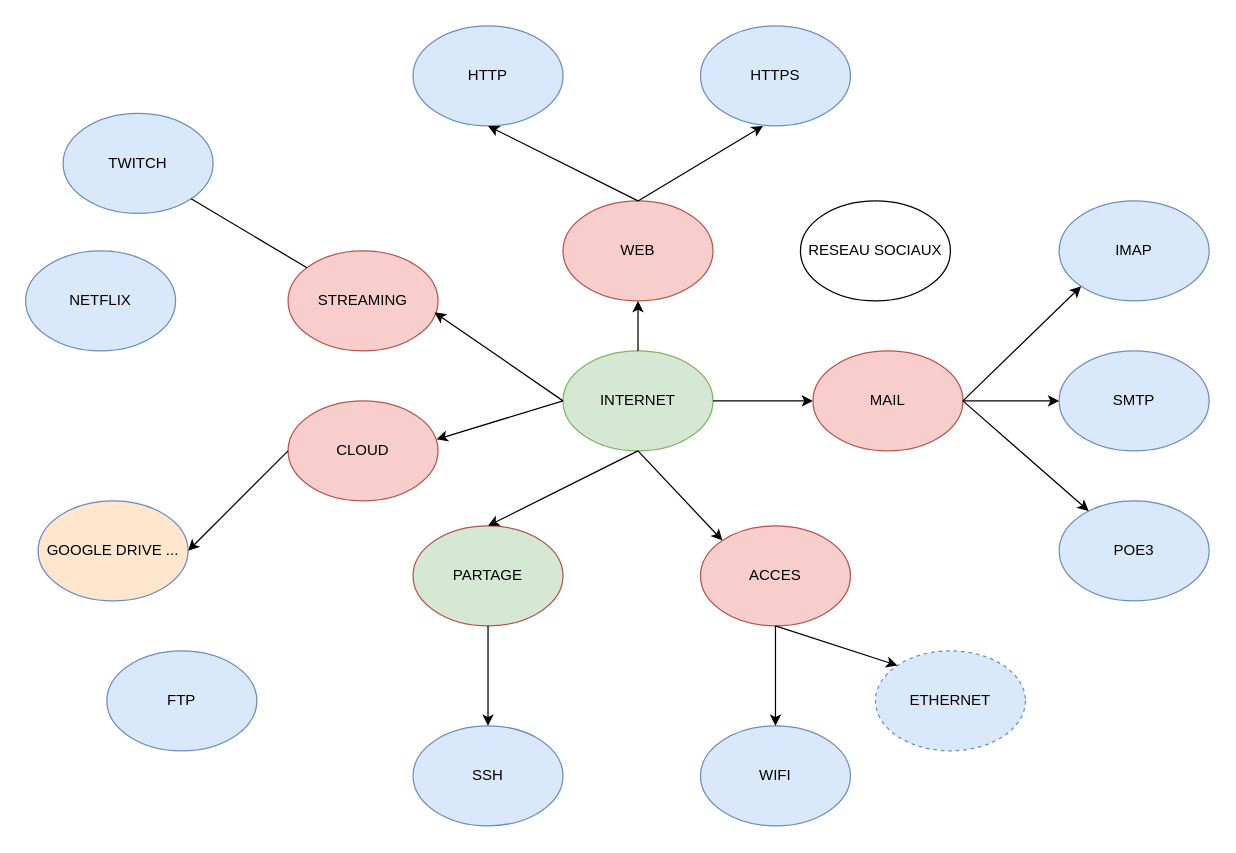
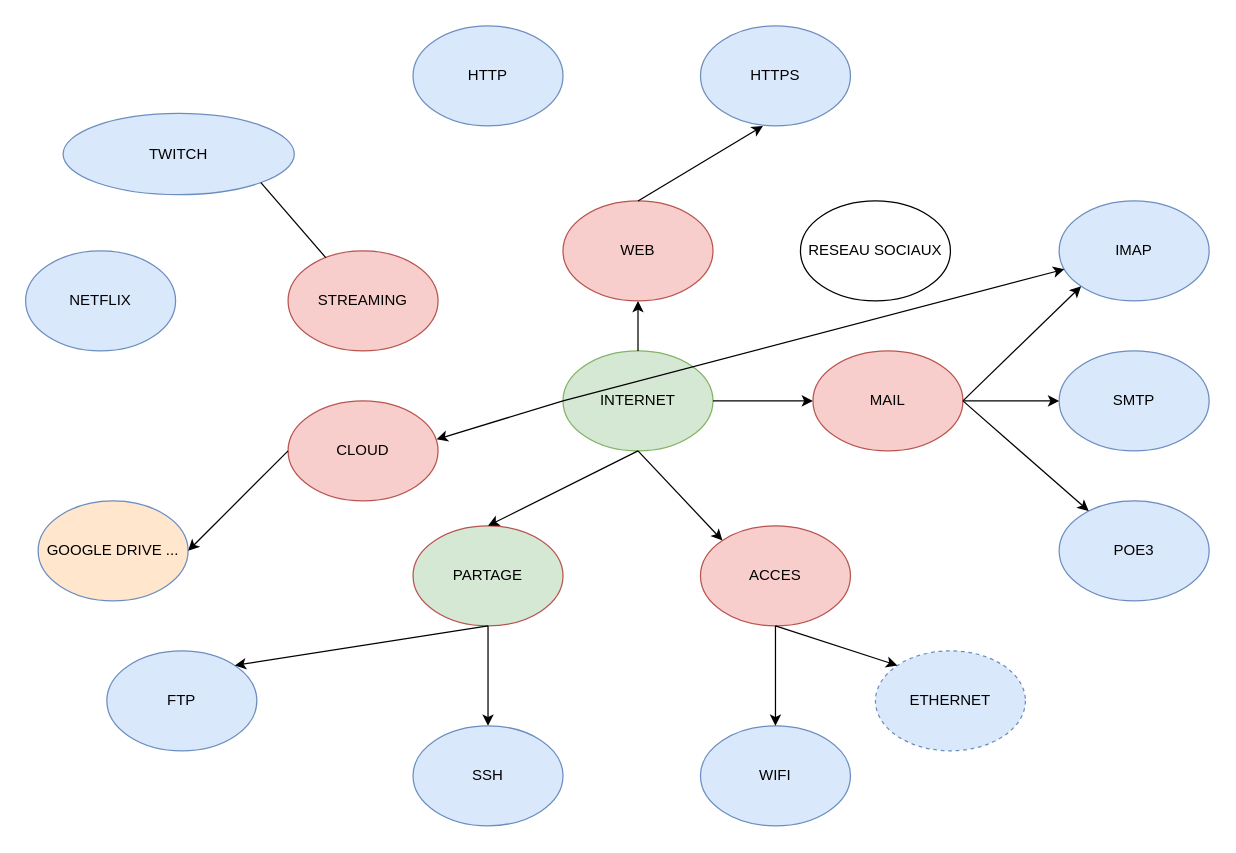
  <mxCell id="0" />
  <mxCell id="1" parent="0" />
  <mxCell id="2" value="INTERNET" style="ellipse;whiteSpace=wrap;html=1;fillColor=#d5e8d4;strokeColor=#82b366;" vertex="1" parent="1"><mxGeometry x="450" y="280" width="120" height="80" as="geometry" /></mxCell>
  <mxCell id="3" value="" style="endArrow=classic;html=1;rounded=0;exitX=1;exitY=0.5;exitDx=0;exitDy=0;" edge="1" parent="1" source="2"><mxGeometry width="50" height="50" relative="1" as="geometry"><mxPoint x="530" y="360" as="sourcePoint" /><mxPoint x="650" y="320" as="targetPoint" /></mxGeometry></mxCell>
  <mxCell id="4" value="" style="endArrow=classic;html=1;rounded=0;entryX=0.5;entryY=1;entryDx=0;entryDy=0;exitX=0.5;exitY=0;exitDx=0;exitDy=0;" edge="1" parent="1" source="2"><mxGeometry width="50" height="50" relative="1" as="geometry"><mxPoint x="530" y="350" as="sourcePoint" /><mxPoint x="510" y="240" as="targetPoint" /></mxGeometry></mxCell>
  <mxCell id="5" value="MAIL" style="ellipse;whiteSpace=wrap;html=1;fillColor=#f8cecc;strokeColor=#b85450;" vertex="1" parent="1"><mxGeometry x="650" y="280" width="120" height="80" as="geometry" /></mxCell>
  <mxCell id="6" value="IMAP" style="ellipse;whiteSpace=wrap;html=1;fillColor=#dae8fc;strokeColor=#6c8ebf;" vertex="1" parent="1"><mxGeometry x="847" y="160" width="120" height="80" as="geometry" /></mxCell>
  <mxCell id="7" value="HTTP" style="ellipse;whiteSpace=wrap;html=1;fillColor=#dae8fc;strokeColor=#6c8ebf;" vertex="1" parent="1"><mxGeometry x="330" y="20" width="120" height="80" as="geometry" /></mxCell>
  <mxCell id="8" value="SMTP" style="ellipse;whiteSpace=wrap;html=1;fillColor=#dae8fc;strokeColor=#6c8ebf;" vertex="1" parent="1"><mxGeometry x="847" y="280" width="120" height="80" as="geometry" /></mxCell>
  <mxCell id="9" value="WEB" style="ellipse;whiteSpace=wrap;html=1;fillColor=#f8cecc;strokeColor=#b85450;" vertex="1" parent="1"><mxGeometry x="450" y="160" width="120" height="80" as="geometry" /></mxCell>
  <mxCell id="10" value="POE3" style="ellipse;whiteSpace=wrap;html=1;fillColor=#dae8fc;strokeColor=#6c8ebf;" vertex="1" parent="1"><mxGeometry x="847" y="400" width="120" height="80" as="geometry" /></mxCell>
  <mxCell id="11" value="" style="endArrow=classic;html=1;rounded=0;" edge="1" parent="1" target="10"><mxGeometry width="50" height="50" relative="1" as="geometry"><mxPoint x="770" y="320" as="sourcePoint" /><mxPoint x="580" y="300" as="targetPoint" /></mxGeometry></mxCell>
  <mxCell id="12" value="" style="endArrow=classic;html=1;rounded=0;entryX=0;entryY=0.5;entryDx=0;entryDy=0;" edge="1" parent="1" target="8"><mxGeometry width="50" height="50" relative="1" as="geometry"><mxPoint x="770" y="320" as="sourcePoint" /><mxPoint x="580" y="300" as="targetPoint" /></mxGeometry></mxCell>
  <mxCell id="13" value="" style="endArrow=classic;html=1;rounded=0;entryX=0;entryY=1;entryDx=0;entryDy=0;exitX=1;exitY=0.5;exitDx=0;exitDy=0;" edge="1" parent="1" source="5" target="6"><mxGeometry width="50" height="50" relative="1" as="geometry"><mxPoint x="530" y="350" as="sourcePoint" /><mxPoint x="580" y="300" as="targetPoint" /></mxGeometry></mxCell>
  <mxCell id="14" value="HTTPS" style="ellipse;whiteSpace=wrap;html=1;fillColor=#dae8fc;strokeColor=#6c8ebf;" vertex="1" parent="1"><mxGeometry x="560" y="20" width="120" height="80" as="geometry" /></mxCell>
- <mxCell id="15" value="" style="endArrow=classic;html=1;rounded=0;entryX=0.5;entryY=1;entryDx=0;entryDy=0;exitX=0.5;exitY=0;exitDx=0;exitDy=0;" edge="1" parent="1" source="9" target="7"><mxGeometry width="50" height="50" relative="1" as="geometry"><mxPoint x="370" y="170" as="sourcePoint" /><mxPoint x="420" y="120" as="targetPoint" /></mxGeometry></mxCell>
  <mxCell id="16" value="" style="endArrow=classic;html=1;rounded=0;exitX=0.5;exitY=0;exitDx=0;exitDy=0;" edge="1" parent="1" source="9"><mxGeometry width="50" height="50" relative="1" as="geometry"><mxPoint x="560" y="150" as="sourcePoint" /><mxPoint x="610" y="100" as="targetPoint" /></mxGeometry></mxCell>
  <mxCell id="17" value="PARTAGE" style="ellipse;whiteSpace=wrap;html=1;fillColor=#d5e8d4;strokeColor=#b85450;" vertex="1" parent="1"><mxGeometry x="330" y="420" width="120" height="80" as="geometry" /></mxCell>
  <mxCell id="18" value="FTP" style="ellipse;whiteSpace=wrap;html=1;fillColor=#dae8fc;strokeColor=#6c8ebf;" vertex="1" parent="1"><mxGeometry x="85" y="520" width="120" height="80" as="geometry" /></mxCell>
+ <mxCell id="19" value="" style="endArrow=classic;html=1;rounded=0;entryX=1;entryY=0;entryDx=0;entryDy=0;exitX=0.5;exitY=1;exitDx=0;exitDy=0;" edge="1" parent="1" source="17" target="18"><mxGeometry width="50" height="50" relative="1" as="geometry"><mxPoint x="348" y="489" as="sourcePoint" /><mxPoint x="400" y="490" as="targetPoint" /></mxGeometry></mxCell>
  <mxCell id="20" value="" style="endArrow=classic;html=1;rounded=0;entryX=0.5;entryY=0;entryDx=0;entryDy=0;exitX=0.5;exitY=1;exitDx=0;exitDy=0;" edge="1" parent="1" source="2" target="17"><mxGeometry width="50" height="50" relative="1" as="geometry"><mxPoint x="410" y="410" as="sourcePoint" /><mxPoint x="460" y="360" as="targetPoint" /></mxGeometry></mxCell>
  <mxCell id="21" value="STREAMING" style="ellipse;whiteSpace=wrap;html=1;fillColor=#f8cecc;strokeColor=#b85450;" vertex="1" parent="1"><mxGeometry x="230" y="200" width="120" height="80" as="geometry" /></mxCell>
  <mxCell id="22" value="CLOUD" style="ellipse;whiteSpace=wrap;html=1;fillColor=#f8cecc;strokeColor=#b85450;" vertex="1" parent="1"><mxGeometry x="230" y="320" width="120" height="80" as="geometry" /></mxCell>
- <mxCell id="23" value="" style="endArrow=classic;html=1;rounded=0;entryX=0.977;entryY=0.615;entryDx=0;entryDy=0;entryPerimeter=0;exitX=0;exitY=0.5;exitDx=0;exitDy=0;" edge="1" parent="1" source="2" target="21"><mxGeometry width="50" height="50" relative="1" as="geometry"><mxPoint x="530" y="440" as="sourcePoint" /><mxPoint x="580" y="390" as="targetPoint" /></mxGeometry></mxCell>
+ <mxCell id="23" value="" style="endArrow=classic;html=1;rounded=0;exitX=0;exitY=0.5;exitDx=0;exitDy=0;" edge="1" parent="1" source="2" target="6"><mxGeometry width="50" height="50" relative="1" as="geometry"><mxPoint x="530" y="440" as="sourcePoint" /><mxPoint x="580" y="390" as="targetPoint" /></mxGeometry></mxCell>
  <mxCell id="24" value="" style="endArrow=classic;html=1;rounded=0;entryX=0.99;entryY=0.385;entryDx=0;entryDy=0;entryPerimeter=0;exitX=0;exitY=0.5;exitDx=0;exitDy=0;" edge="1" parent="1" source="2" target="22"><mxGeometry width="50" height="50" relative="1" as="geometry"><mxPoint x="530" y="440" as="sourcePoint" /><mxPoint x="580" y="390" as="targetPoint" /></mxGeometry></mxCell>
- <mxCell id="25" value="TWITCH" style="ellipse;whiteSpace=wrap;html=1;fillColor=#dae8fc;strokeColor=#6c8ebf;" vertex="1" parent="1"><mxGeometry x="50" y="90" width="120" height="80" as="geometry" /></mxCell>
+ <mxCell id="25" value="TWITCH" style="ellipse;whiteSpace=wrap;html=1;fillColor=#dae8fc;strokeColor=#6c8ebf;" vertex="1" parent="1"><mxGeometry x="50" y="90" width="185" height="65" as="geometry" /></mxCell>
  <mxCell id="26" value="NETFLIX" style="ellipse;whiteSpace=wrap;html=1;fillColor=#dae8fc;strokeColor=#6c8ebf;" vertex="1" parent="1"><mxGeometry x="20" y="200" width="120" height="80" as="geometry" /></mxCell>
  <mxCell id="27" value="" style="endArrow=none;html=1;rounded=0;entryX=1;entryY=1;entryDx=0;entryDy=0;" edge="1" parent="1" source="21" target="25"><mxGeometry width="50" height="50" relative="1" as="geometry"><mxPoint x="370" y="570" as="sourcePoint" /><mxPoint x="420" y="520" as="targetPoint" /></mxGeometry></mxCell>
  <mxCell id="28" value="GOOGLE DRIVE ..." style="ellipse;whiteSpace=wrap;html=1;fillColor=#ffe6cc;strokeColor=#6c8ebf;" vertex="1" parent="1"><mxGeometry x="30" y="400" width="120" height="80" as="geometry" /></mxCell>
  <mxCell id="29" value="" style="endArrow=classic;html=1;rounded=0;entryX=1;entryY=0.5;entryDx=0;entryDy=0;exitX=0;exitY=0.5;exitDx=0;exitDy=0;" edge="1" parent="1" source="22" target="28"><mxGeometry width="50" height="50" relative="1" as="geometry"><mxPoint x="370" y="570" as="sourcePoint" /><mxPoint x="420" y="520" as="targetPoint" /></mxGeometry></mxCell>
  <mxCell id="30" value="ACCES" style="ellipse;whiteSpace=wrap;html=1;fillColor=#f8cecc;strokeColor=#b85450;" vertex="1" parent="1"><mxGeometry x="560" y="420" width="120" height="80" as="geometry" /></mxCell>
  <mxCell id="31" value="WIFI" style="ellipse;whiteSpace=wrap;html=1;fillColor=#dae8fc;strokeColor=#6c8ebf;" vertex="1" parent="1"><mxGeometry x="560" y="580" width="120" height="80" as="geometry" /></mxCell>
  <mxCell id="32" value="ETHERNET" style="ellipse;whiteSpace=wrap;html=1;fillColor=#dae8fc;strokeColor=#6c8ebf;dashed=1;" vertex="1" parent="1"><mxGeometry x="700" y="520" width="120" height="80" as="geometry" /></mxCell>
  <mxCell id="33" value="" style="endArrow=classic;html=1;rounded=0;entryX=0;entryY=0;entryDx=0;entryDy=0;exitX=0.5;exitY=1;exitDx=0;exitDy=0;" edge="1" parent="1" source="2" target="30"><mxGeometry width="50" height="50" relative="1" as="geometry"><mxPoint x="370" y="570" as="sourcePoint" /><mxPoint x="420" y="520" as="targetPoint" /></mxGeometry></mxCell>
  <mxCell id="34" value="" style="endArrow=classic;html=1;rounded=0;exitX=0.5;exitY=1;exitDx=0;exitDy=0;" edge="1" parent="1" source="17" target="36"><mxGeometry width="50" height="50" relative="1" as="geometry"><mxPoint x="580" y="487" as="sourcePoint" /><mxPoint x="562" y="532" as="targetPoint" /></mxGeometry></mxCell>
  <mxCell id="35" value="" style="endArrow=classic;html=1;rounded=0;entryX=0;entryY=0;entryDx=0;entryDy=0;exitX=0.5;exitY=1;exitDx=0;exitDy=0;" edge="1" parent="1" source="30" target="32"><mxGeometry width="50" height="50" relative="1" as="geometry"><mxPoint x="500" y="770" as="sourcePoint" /><mxPoint x="550" y="720" as="targetPoint" /></mxGeometry></mxCell>
  <mxCell id="36" value="SSH" style="ellipse;whiteSpace=wrap;html=1;fillColor=#dae8fc;strokeColor=#6c8ebf;" vertex="1" parent="1"><mxGeometry x="330" y="580" width="120" height="80" as="geometry" /></mxCell>
  <mxCell id="37" value="" style="endArrow=classic;html=1;rounded=0;entryX=0.5;entryY=0;entryDx=0;entryDy=0;exitX=0.5;exitY=1;exitDx=0;exitDy=0;" edge="1" parent="1" source="30" target="31"><mxGeometry width="50" height="50" relative="1" as="geometry"><mxPoint x="420" y="530" as="sourcePoint" /><mxPoint x="470" y="480" as="targetPoint" /></mxGeometry></mxCell>
  <mxCell id="38" value="RESEAU SOCIAUX" style="ellipse;whiteSpace=wrap;html=1;" vertex="1" parent="1"><mxGeometry x="640" y="160" width="120" height="80" as="geometry" /></mxCell>
